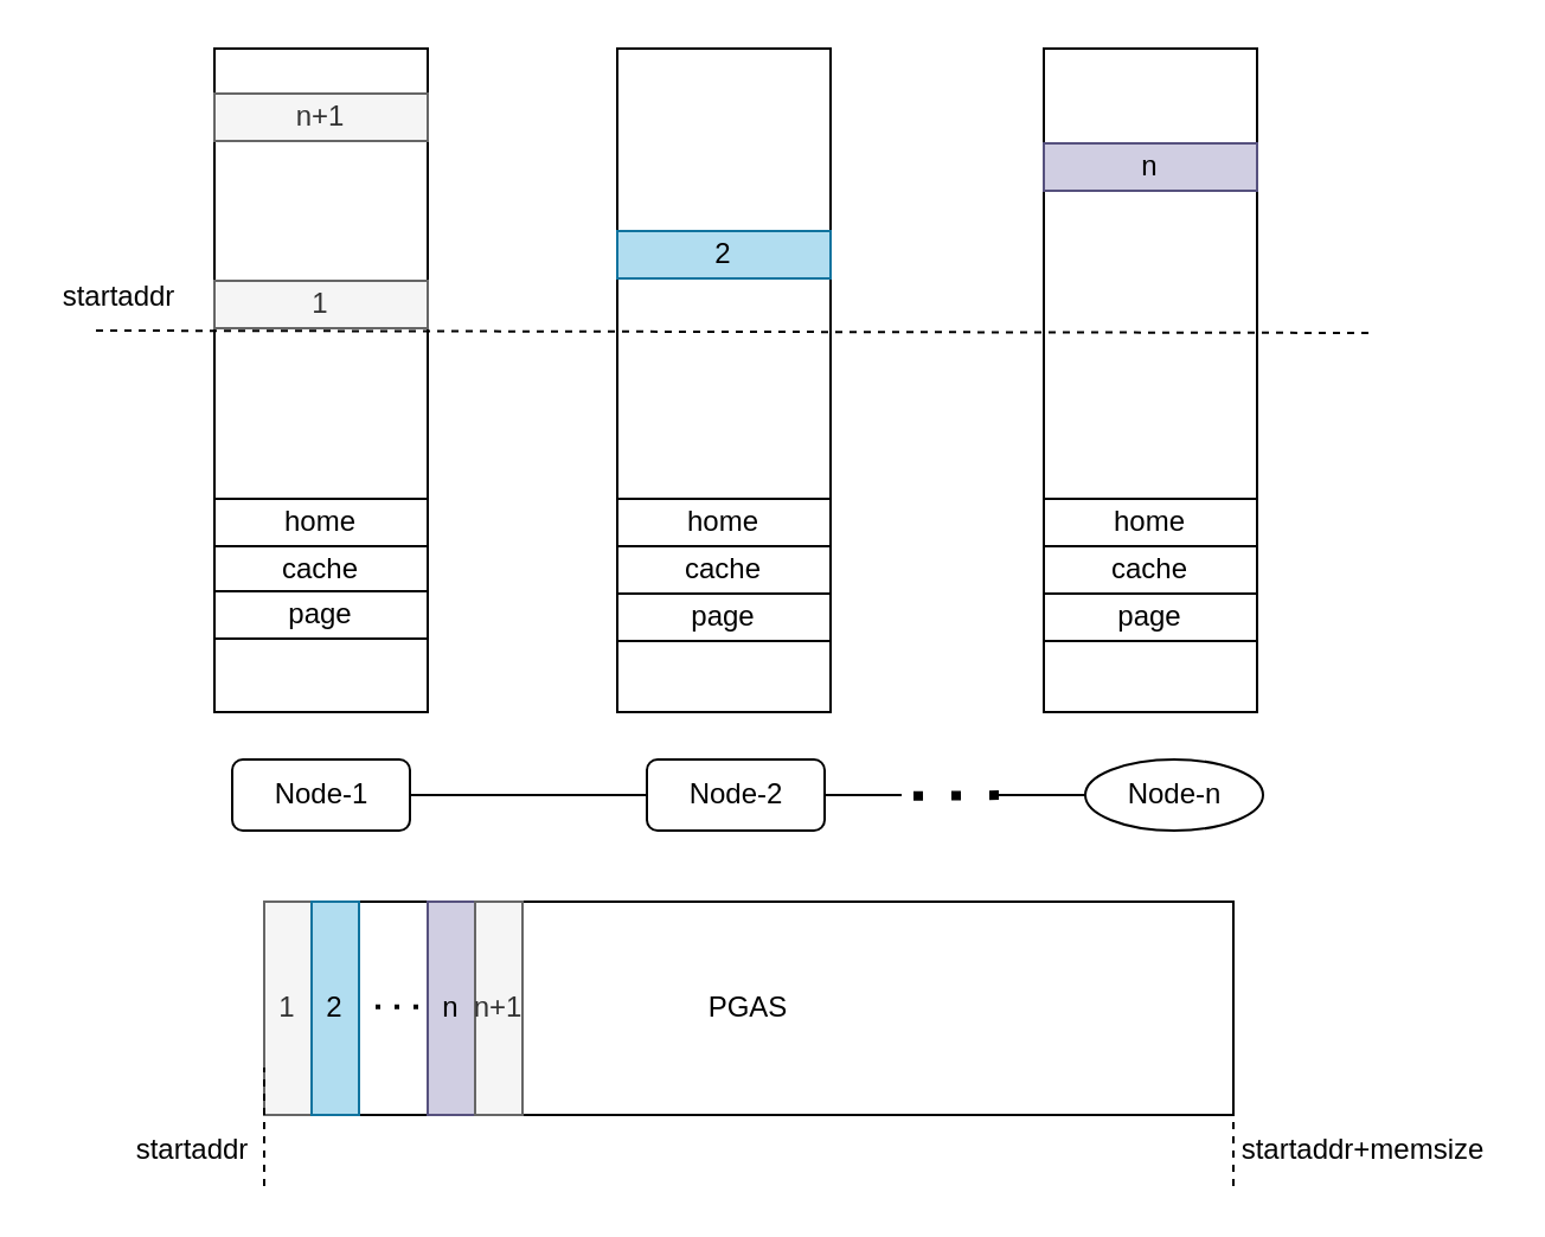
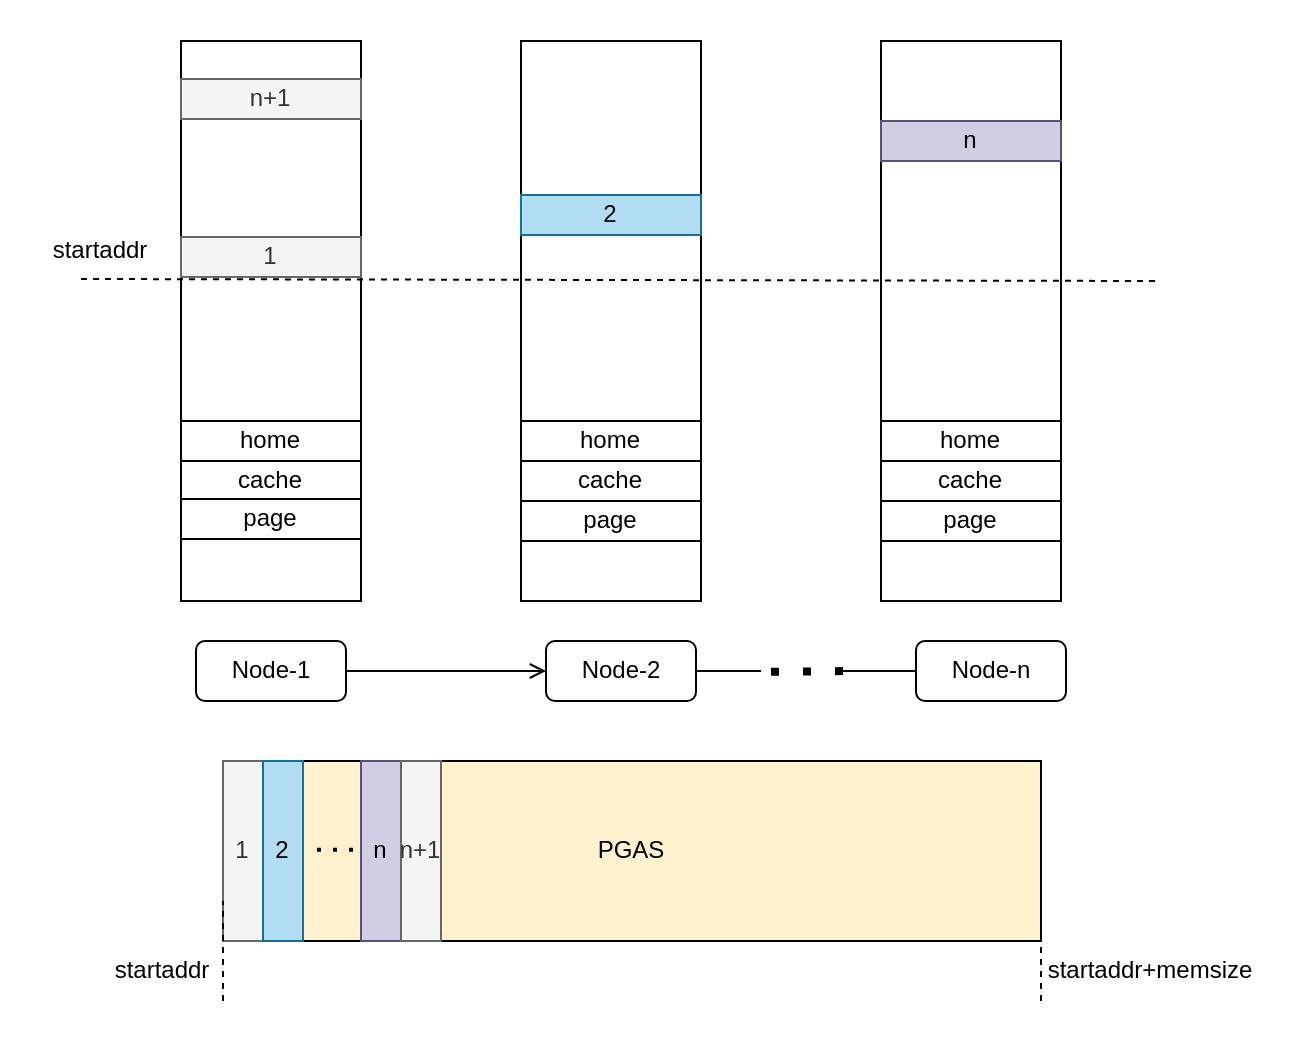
  <mxCell id="0" />
  <mxCell id="1" parent="0" />
  <mxCell id="2" value="" style="rounded=0;whiteSpace=wrap;html=1;" vertex="1" parent="1"><mxGeometry x="260" y="20" width="90" height="280" as="geometry" /></mxCell>
  <mxCell id="3" value="" style="rounded=0;whiteSpace=wrap;html=1;" vertex="1" parent="1"><mxGeometry x="90" y="20" width="90" height="280" as="geometry" /></mxCell>
  <mxCell id="4" value="" style="rounded=0;whiteSpace=wrap;html=1;" vertex="1" parent="1"><mxGeometry x="440" y="20" width="90" height="280" as="geometry" /></mxCell>
  <mxCell id="5" value="Node-1" style="rounded=1;whiteSpace=wrap;html=1;" vertex="1" parent="1"><mxGeometry x="97.5" y="320" width="75" height="30" as="geometry" /></mxCell>
  <mxCell id="6" value="Node-2" style="rounded=1;whiteSpace=wrap;html=1;" vertex="1" parent="1"><mxGeometry x="272.5" y="320" width="75" height="30" as="geometry" /></mxCell>
- <mxCell id="7" value="Node-n" style="ellipse;whiteSpace=wrap;html=1;" vertex="1" parent="1"><mxGeometry x="457.5" y="320" width="75" height="30" as="geometry" /></mxCell>
+ <mxCell id="7" value="Node-n" style="rounded=1;whiteSpace=wrap;html=1;" vertex="1" parent="1"><mxGeometry x="457.5" y="320" width="75" height="30" as="geometry" /></mxCell>
  <mxCell id="8" value="" style="endArrow=none;dashed=1;html=1;dashPattern=1 3;strokeWidth=4;rounded=0;" edge="1" parent="1"><mxGeometry width="50" height="50" relative="1" as="geometry"><mxPoint x="385" y="335.38" as="sourcePoint" /><mxPoint x="425" y="335" as="targetPoint" /></mxGeometry></mxCell>
  <mxCell id="9" value="cache" style="rounded=0;whiteSpace=wrap;html=1;" vertex="1" parent="1"><mxGeometry x="90" y="230" width="90" height="20" as="geometry" /></mxCell>
  <mxCell id="10" value="page" style="rounded=0;whiteSpace=wrap;html=1;" vertex="1" parent="1"><mxGeometry x="90" y="249" width="90" height="20" as="geometry" /></mxCell>
- <mxCell id="11" value="" style="endArrow=none;html=1;rounded=0;exitX=1;exitY=0.5;exitDx=0;exitDy=0;entryX=0;entryY=0.5;entryDx=0;entryDy=0;" edge="1" parent="1" source="5" target="6"><mxGeometry width="50" height="50" relative="1" as="geometry"><mxPoint x="310" y="560" as="sourcePoint" /><mxPoint x="360" y="510" as="targetPoint" /></mxGeometry></mxCell>
+ <mxCell id="11" value="" style="endArrow=open;html=1;rounded=0;exitX=1;exitY=0.5;exitDx=0;exitDy=0;entryX=0;entryY=0.5;entryDx=0;entryDy=0;" edge="1" parent="1" source="5" target="6"><mxGeometry width="50" height="50" relative="1" as="geometry"><mxPoint x="310" y="560" as="sourcePoint" /><mxPoint x="360" y="510" as="targetPoint" /></mxGeometry></mxCell>
  <mxCell id="12" value="" style="endArrow=none;html=1;rounded=0;exitX=1;exitY=0.5;exitDx=0;exitDy=0;" edge="1" parent="1" source="6"><mxGeometry width="50" height="50" relative="1" as="geometry"><mxPoint x="430" y="470" as="sourcePoint" /><mxPoint x="380" y="335" as="targetPoint" /></mxGeometry></mxCell>
  <mxCell id="13" value="" style="endArrow=none;html=1;rounded=0;entryX=0;entryY=0.5;entryDx=0;entryDy=0;" edge="1" parent="1" target="7"><mxGeometry width="50" height="50" relative="1" as="geometry"><mxPoint x="420" y="335" as="sourcePoint" /><mxPoint x="450" y="340" as="targetPoint" /></mxGeometry></mxCell>
  <mxCell id="14" value="home" style="rounded=0;whiteSpace=wrap;html=1;" vertex="1" parent="1"><mxGeometry x="90" y="210" width="90" height="20" as="geometry" /></mxCell>
- <mxCell id="15" value="PGAS" style="rounded=0;whiteSpace=wrap;html=1;" vertex="1" parent="1"><mxGeometry x="111" y="380" width="409" height="90" as="geometry" /></mxCell>
+ <mxCell id="15" value="PGAS" style="rounded=0;whiteSpace=wrap;html=1;fillColor=#fff2cc;" vertex="1" parent="1"><mxGeometry x="111" y="380" width="409" height="90" as="geometry" /></mxCell>
  <mxCell id="16" value="" style="endArrow=none;dashed=1;html=1;rounded=0;" edge="1" parent="1"><mxGeometry width="50" height="50" relative="1" as="geometry"><mxPoint x="40" y="139" as="sourcePoint" /><mxPoint x="580" y="140" as="targetPoint" /></mxGeometry></mxCell>
  <mxCell id="17" value="startaddr" style="text;html=1;align=center;verticalAlign=middle;whiteSpace=wrap;rounded=0;" vertex="1" parent="1"><mxGeometry x="20" y="110" width="60" height="30" as="geometry" /></mxCell>
  <mxCell id="18" value="1" style="rounded=0;whiteSpace=wrap;html=1;direction=south;fillColor=#f5f5f5;fontColor=#333333;strokeColor=#666666;" vertex="1" parent="1"><mxGeometry x="111" y="380" width="20" height="90" as="geometry" /></mxCell>
  <mxCell id="19" value="1" style="rounded=0;whiteSpace=wrap;html=1;direction=west;fillColor=#f5f5f5;fontColor=#333333;strokeColor=#666666;" vertex="1" parent="1"><mxGeometry x="90" y="118" width="90" height="20" as="geometry" /></mxCell>
  <mxCell id="20" value="2" style="rounded=0;whiteSpace=wrap;html=1;direction=west;fillColor=#b1ddf0;strokeColor=#10739e;" vertex="1" parent="1"><mxGeometry x="260" y="97" width="90" height="20" as="geometry" /></mxCell>
  <mxCell id="21" value="2" style="rounded=0;whiteSpace=wrap;html=1;direction=north;fillColor=#b1ddf0;strokeColor=#10739e;" vertex="1" parent="1"><mxGeometry x="131" y="380" width="20" height="90" as="geometry" /></mxCell>
  <mxCell id="22" value="n" style="rounded=0;whiteSpace=wrap;html=1;direction=west;fillColor=#d0cee2;strokeColor=#56517e;" vertex="1" parent="1"><mxGeometry x="440" y="60" width="90" height="20" as="geometry" /></mxCell>
  <mxCell id="23" value="n" style="rounded=0;whiteSpace=wrap;html=1;direction=north;fillColor=#d0cee2;strokeColor=#56517e;" vertex="1" parent="1"><mxGeometry x="180" y="380" width="20" height="90" as="geometry" /></mxCell>
  <mxCell id="24" value="startaddr" style="text;html=1;align=center;verticalAlign=middle;whiteSpace=wrap;rounded=0;rotation=0;" vertex="1" parent="1"><mxGeometry x="51" y="470" width="60" height="30" as="geometry" /></mxCell>
  <mxCell id="25" value="" style="endArrow=none;dashed=1;html=1;rounded=0;" edge="1" parent="1"><mxGeometry width="50" height="50" relative="1" as="geometry"><mxPoint x="111" y="500" as="sourcePoint" /><mxPoint x="111" y="450" as="targetPoint" /></mxGeometry></mxCell>
  <mxCell id="26" value="" style="endArrow=none;dashed=1;html=1;dashPattern=1 3;strokeWidth=2;rounded=0;" edge="1" parent="1"><mxGeometry width="50" height="50" relative="1" as="geometry"><mxPoint x="158" y="424.33" as="sourcePoint" /><mxPoint x="178" y="424.33" as="targetPoint" /></mxGeometry></mxCell>
  <mxCell id="27" value="n+1" style="rounded=0;whiteSpace=wrap;html=1;direction=west;fillColor=#f5f5f5;fontColor=#333333;strokeColor=#666666;" vertex="1" parent="1"><mxGeometry x="90" y="39" width="90" height="20" as="geometry" /></mxCell>
  <mxCell id="28" value="n+1" style="rounded=0;whiteSpace=wrap;html=1;direction=north;fillColor=#f5f5f5;fontColor=#333333;strokeColor=#666666;" vertex="1" parent="1"><mxGeometry x="200" y="380" width="20" height="90" as="geometry" /></mxCell>
  <mxCell id="29" value="" style="endArrow=none;dashed=1;html=1;rounded=0;" edge="1" parent="1"><mxGeometry width="50" height="50" relative="1" as="geometry"><mxPoint x="520" y="500" as="sourcePoint" /><mxPoint x="520" y="450" as="targetPoint" /></mxGeometry></mxCell>
  <mxCell id="30" value="startaddr+memsize" style="text;html=1;align=center;verticalAlign=middle;whiteSpace=wrap;rounded=0;rotation=0;" vertex="1" parent="1"><mxGeometry x="520" y="470" width="110" height="30" as="geometry" /></mxCell>
  <mxCell id="31" value="home" style="rounded=0;whiteSpace=wrap;html=1;" vertex="1" parent="1"><mxGeometry x="260" y="210" width="90" height="20" as="geometry" /></mxCell>
  <mxCell id="32" value="home" style="rounded=0;whiteSpace=wrap;html=1;" vertex="1" parent="1"><mxGeometry x="440" y="210" width="90" height="20" as="geometry" /></mxCell>
  <mxCell id="33" value="cache" style="rounded=0;whiteSpace=wrap;html=1;" vertex="1" parent="1"><mxGeometry x="260" y="230" width="90" height="20" as="geometry" /></mxCell>
  <mxCell id="34" value="cache" style="rounded=0;whiteSpace=wrap;html=1;" vertex="1" parent="1"><mxGeometry x="440" y="230" width="90" height="20" as="geometry" /></mxCell>
  <mxCell id="35" value="page" style="rounded=0;whiteSpace=wrap;html=1;" vertex="1" parent="1"><mxGeometry x="260" y="250" width="90" height="20" as="geometry" /></mxCell>
  <mxCell id="36" value="page" style="rounded=0;whiteSpace=wrap;html=1;" vertex="1" parent="1"><mxGeometry x="440" y="250" width="90" height="20" as="geometry" /></mxCell>
